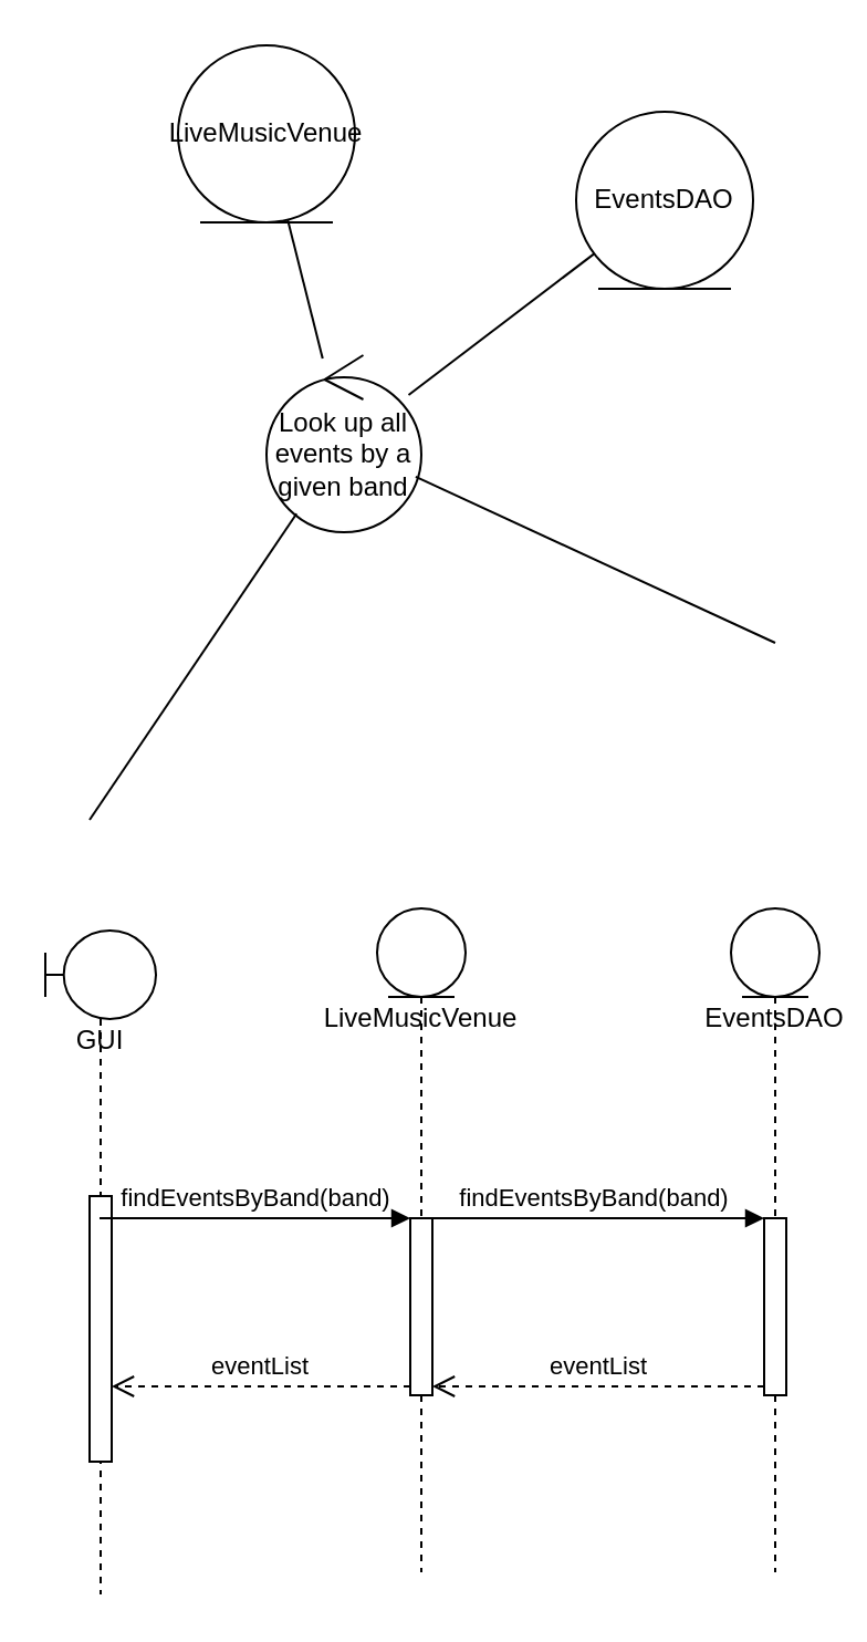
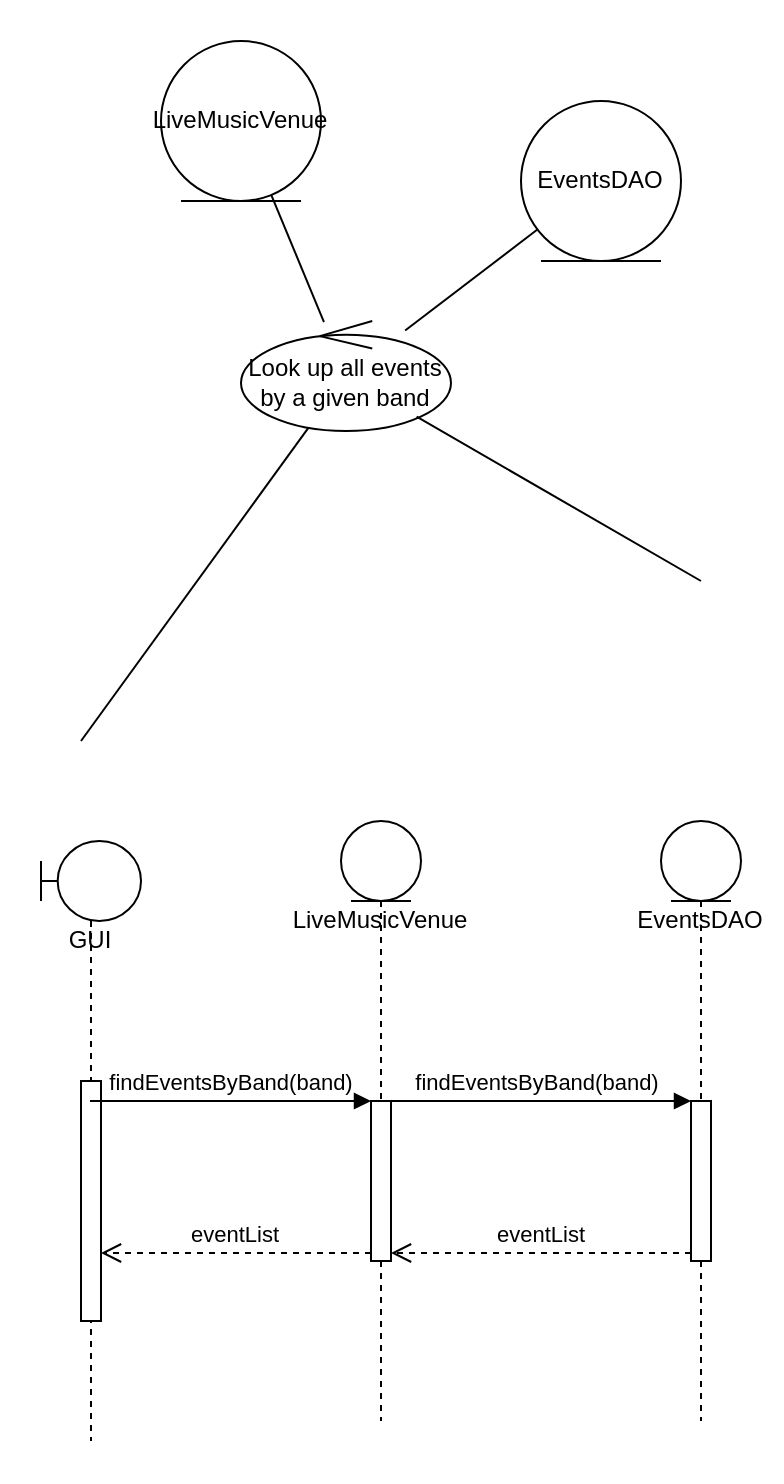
  <mxCell id="0" />
  <mxCell id="1" parent="0" />
- <mxCell id="2" value="Look up all events by a given band" style="ellipse;shape=umlControl;whiteSpace=wrap;html=1;" vertex="1" parent="1"><mxGeometry x="120" y="160" width="70" height="80" as="geometry" /></mxCell>
+ <mxCell id="2" value="Look up all events by a given band" style="ellipse;shape=umlControl;whiteSpace=wrap;html=1;" vertex="1" parent="1"><mxGeometry x="120" y="160" width="105" height="55" as="geometry" /></mxCell>
  <mxCell id="3" value="LiveMusicVenue" style="ellipse;shape=umlEntity;whiteSpace=wrap;html=1;" vertex="1" parent="1"><mxGeometry x="80" y="20" width="80" height="80" as="geometry" /></mxCell>
  <mxCell id="4" value="EventsDAO" style="ellipse;shape=umlEntity;whiteSpace=wrap;html=1;" vertex="1" parent="1"><mxGeometry x="260" y="50" width="80" height="80" as="geometry" /></mxCell>
  <mxCell id="5" value="" style="endArrow=none;html=1;rounded=0;" edge="1" parent="1" source="3" target="2"><mxGeometry width="50" height="50" relative="1" as="geometry"><mxPoint x="300" y="340" as="sourcePoint" /><mxPoint x="350" y="290" as="targetPoint" /></mxGeometry></mxCell>
  <mxCell id="6" value="" style="endArrow=none;html=1;rounded=0;" edge="1" parent="1" source="2" target="4"><mxGeometry width="50" height="50" relative="1" as="geometry"><mxPoint x="300" y="340" as="sourcePoint" /><mxPoint x="350" y="290" as="targetPoint" /></mxGeometry></mxCell>
  <mxCell id="7" value="" style="endArrow=none;html=1;rounded=0;" edge="1" parent="1" source="2"><mxGeometry width="50" height="50" relative="1" as="geometry"><mxPoint x="300" y="340" as="sourcePoint" /><mxPoint x="350" y="290" as="targetPoint" /></mxGeometry></mxCell>
  <mxCell id="8" value="" style="endArrow=none;html=1;rounded=0;" edge="1" parent="1" target="2"><mxGeometry width="50" height="50" relative="1" as="geometry"><mxPoint x="40" y="370" as="sourcePoint" /><mxPoint x="350" y="290" as="targetPoint" /></mxGeometry></mxCell>
  <mxCell id="9" value="LiveMusicVenue" style="shape=umlLifeline;participant=umlEntity;perimeter=lifelinePerimeter;whiteSpace=wrap;html=1;container=1;collapsible=0;recursiveResize=0;verticalAlign=top;spacingTop=36;outlineConnect=0;" vertex="1" parent="1"><mxGeometry x="170" y="410" width="40" height="300" as="geometry" /></mxCell>
  <mxCell id="10" value="" style="html=1;points=[];perimeter=orthogonalPerimeter;" vertex="1" parent="9"><mxGeometry x="15" y="140" width="10" height="80" as="geometry" /></mxCell>
  <mxCell id="11" value="EventsDAO" style="shape=umlLifeline;participant=umlEntity;perimeter=lifelinePerimeter;whiteSpace=wrap;html=1;container=1;collapsible=0;recursiveResize=0;verticalAlign=top;spacingTop=36;outlineConnect=0;" vertex="1" parent="1"><mxGeometry x="330" y="410" width="40" height="300" as="geometry" /></mxCell>
  <mxCell id="12" value="" style="html=1;points=[];perimeter=orthogonalPerimeter;" vertex="1" parent="11"><mxGeometry x="15" y="140" width="10" height="80" as="geometry" /></mxCell>
  <mxCell id="13" value="GUI" style="shape=umlLifeline;participant=umlBoundary;perimeter=lifelinePerimeter;whiteSpace=wrap;html=1;container=1;collapsible=0;recursiveResize=0;verticalAlign=top;spacingTop=36;outlineConnect=0;" vertex="1" parent="1"><mxGeometry x="20" y="420" width="50" height="300" as="geometry" /></mxCell>
  <mxCell id="14" value="" style="html=1;points=[];perimeter=orthogonalPerimeter;" vertex="1" parent="13"><mxGeometry x="20" y="120" width="10" height="120" as="geometry" /></mxCell>
  <mxCell id="15" value="findEventsByBand(band)" style="html=1;verticalAlign=bottom;endArrow=block;entryX=0;entryY=0;rounded=0;" edge="1" target="10" parent="1" source="13"><mxGeometry relative="1" as="geometry"><mxPoint x="115" y="550" as="sourcePoint" /></mxGeometry></mxCell>
  <mxCell id="16" value="eventList" style="html=1;verticalAlign=bottom;endArrow=open;dashed=1;endSize=8;exitX=0;exitY=0.95;rounded=0;" edge="1" source="10" parent="1" target="14"><mxGeometry relative="1" as="geometry"><mxPoint x="70" y="626" as="targetPoint" /></mxGeometry></mxCell>
  <mxCell id="17" value="findEventsByBand(band)" style="html=1;verticalAlign=bottom;endArrow=block;entryX=0;entryY=0;rounded=0;" edge="1" target="12" parent="1" source="9"><mxGeometry relative="1" as="geometry"><mxPoint x="270" y="550" as="sourcePoint" /></mxGeometry></mxCell>
  <mxCell id="18" value="eventList" style="html=1;verticalAlign=bottom;endArrow=open;dashed=1;endSize=8;exitX=0;exitY=0.95;rounded=0;" edge="1" source="12" parent="1" target="10"><mxGeometry relative="1" as="geometry"><mxPoint x="270" y="626" as="targetPoint" /></mxGeometry></mxCell>
